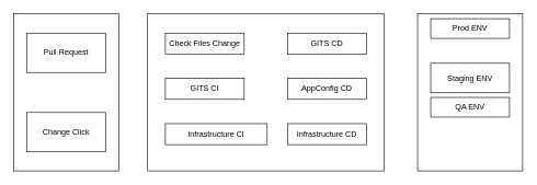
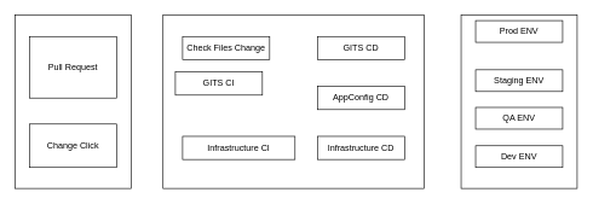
  <mxCell id="0" />
  <mxCell id="1" parent="0" />
  <mxCell id="2" value="" style="rounded=0;whiteSpace=wrap;html=1;fillColor=none;" vertex="1" parent="1"><mxGeometry x="20" y="20" width="160" height="240" as="geometry" /></mxCell>
- <mxCell id="3" value="Pull Request" style="rounded=0;whiteSpace=wrap;html=1;fillColor=none;" vertex="1" parent="1"><mxGeometry x="40" y="50" width="120" height="60" as="geometry" /></mxCell>
+ <mxCell id="3" value="Pull Request" style="rounded=0;whiteSpace=wrap;html=1;fillColor=none;" vertex="1" parent="1"><mxGeometry x="40" y="50" width="120" height="85" as="geometry" /></mxCell>
  <mxCell id="4" value="Change Click" style="rounded=0;whiteSpace=wrap;html=1;fillColor=none;" vertex="1" parent="1"><mxGeometry x="40" y="171" width="120" height="60" as="geometry" /></mxCell>
  <mxCell id="5" value="" style="rounded=0;whiteSpace=wrap;html=1;fillColor=none;" vertex="1" parent="1"><mxGeometry x="635" y="20" width="160" height="240" as="geometry" /></mxCell>
  <mxCell id="6" value="" style="rounded=0;whiteSpace=wrap;html=1;fillColor=none;" vertex="1" parent="1"><mxGeometry x="224" y="20" width="360" height="240" as="geometry" /></mxCell>
  <mxCell id="7" value="Check Files Change" style="rounded=0;whiteSpace=wrap;html=1;fillColor=none;" vertex="1" parent="1"><mxGeometry x="251" y="50" width="120" height="32" as="geometry" /></mxCell>
- <mxCell id="8" value="GITS CI" style="rounded=0;whiteSpace=wrap;html=1;fillColor=none;" vertex="1" parent="1"><mxGeometry x="251" y="119" width="120" height="32" as="geometry" /></mxCell>
+ <mxCell id="8" value="GITS CI" style="rounded=0;whiteSpace=wrap;html=1;fillColor=none;" vertex="1" parent="1"><mxGeometry x="241" y="99" width="120" height="32" as="geometry" /></mxCell>
  <mxCell id="9" value="Infrastructure CI" style="rounded=0;whiteSpace=wrap;html=1;fillColor=none;" vertex="1" parent="1"><mxGeometry x="251" y="188" width="155" height="32" as="geometry" /></mxCell>
  <mxCell id="10" value="Infrastructure CD" style="rounded=0;whiteSpace=wrap;html=1;fillColor=none;" vertex="1" parent="1"><mxGeometry x="437" y="188" width="120" height="32" as="geometry" /></mxCell>
  <mxCell id="11" value="AppConfig CD" style="rounded=0;whiteSpace=wrap;html=1;fillColor=none;" vertex="1" parent="1"><mxGeometry x="437" y="119" width="120" height="32" as="geometry" /></mxCell>
  <mxCell id="12" value="GITS CD" style="rounded=0;whiteSpace=wrap;html=1;fillColor=none;" vertex="1" parent="1"><mxGeometry x="437" y="50" width="120" height="32" as="geometry" /></mxCell>
  <mxCell id="13" value="Prod ENV" style="rounded=0;whiteSpace=wrap;html=1;fillColor=none;" vertex="1" parent="1"><mxGeometry x="655" y="28" width="120" height="30" as="geometry" /></mxCell>
- <mxCell id="14" value="Staging ENV" style="rounded=0;whiteSpace=wrap;html=1;fillColor=none;" vertex="1" parent="1"><mxGeometry x="655" y="96" width="120" height="45" as="geometry" /></mxCell>
+ <mxCell id="14" value="Staging ENV" style="rounded=0;whiteSpace=wrap;html=1;fillColor=none;" vertex="1" parent="1"><mxGeometry x="655" y="96" width="120" height="30" as="geometry" /></mxCell>
  <mxCell id="15" value="QA ENV" style="rounded=0;whiteSpace=wrap;html=1;fillColor=none;" vertex="1" parent="1"><mxGeometry x="655" y="148" width="120" height="30" as="geometry" /></mxCell>
+ <mxCell id="16" value="Dev ENV" style="rounded=0;whiteSpace=wrap;html=1;fillColor=none;" vertex="1" parent="1"><mxGeometry x="655" y="201" width="120" height="30" as="geometry" /></mxCell>
